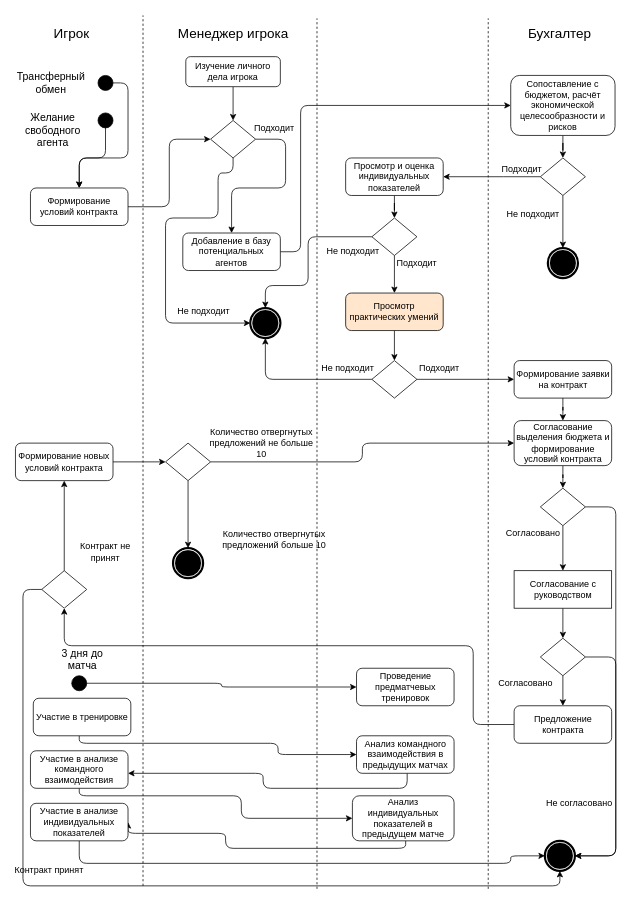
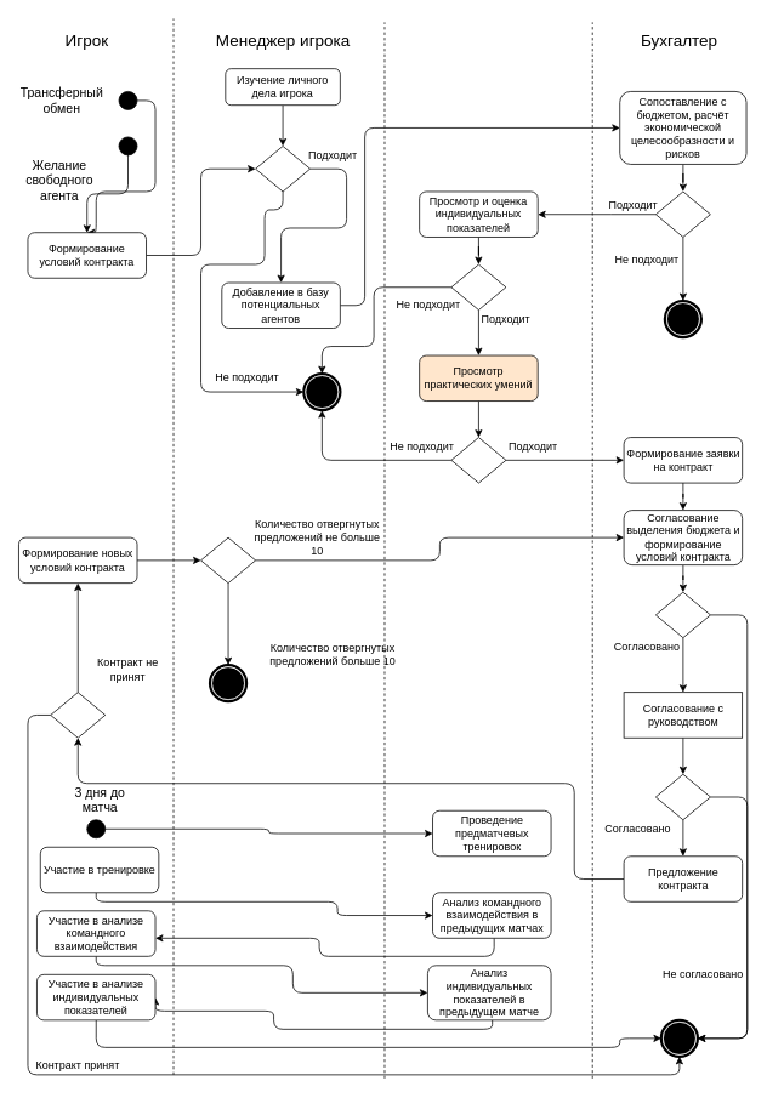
  <mxCell id="0" />
  <mxCell id="1" parent="0" />
  <mxCell id="2" value="&lt;font style=&quot;font-size: 18px&quot;&gt;Игрок&lt;/font&gt;" style="text;html=1;strokeColor=none;fillColor=none;align=center;verticalAlign=middle;whiteSpace=wrap;rounded=0;" vertex="1" parent="1"><mxGeometry x="40" y="30" width="110" height="30" as="geometry" /></mxCell>
  <mxCell id="3" value="&lt;font style=&quot;font-size: 18px&quot;&gt;Менеджер игрока&lt;/font&gt;" style="text;html=1;strokeColor=none;fillColor=none;align=center;verticalAlign=middle;whiteSpace=wrap;rounded=0;" vertex="1" parent="1"><mxGeometry x="230.5" y="30" width="159" height="30" as="geometry" /></mxCell>
  <mxCell id="4" value="&lt;font style=&quot;font-size: 18px&quot;&gt;Бухгалтер&lt;/font&gt;" style="text;html=1;strokeColor=none;fillColor=none;align=center;verticalAlign=middle;whiteSpace=wrap;rounded=0;" vertex="1" parent="1"><mxGeometry x="680" y="30" width="131" height="30" as="geometry" /></mxCell>
  <mxCell id="5" value="" style="endArrow=none;dashed=1;html=1;" edge="1" parent="1"><mxGeometry width="50" height="50" relative="1" as="geometry"><mxPoint x="190" y="1180" as="sourcePoint" /><mxPoint x="190" as="targetPoint" y="20" /></mxGeometry></mxCell>
  <mxCell id="6" value="" style="endArrow=none;dashed=1;html=1;" edge="1" parent="1"><mxGeometry width="50" height="50" relative="1" as="geometry"><mxPoint x="421.82" y="1184" as="sourcePoint" /><mxPoint x="421.82" y="24" as="targetPoint" /></mxGeometry></mxCell>
  <mxCell id="7" style="edgeStyle=orthogonalEdgeStyle;rounded=1;orthogonalLoop=1;jettySize=auto;html=1;entryX=0.5;entryY=0;entryDx=0;entryDy=0;" edge="1" parent="1" source="8" target="62"><mxGeometry relative="1" as="geometry"><Array as="points"><mxPoint x="170" y="110" /><mxPoint x="170" y="210" /><mxPoint x="105" y="210" /></Array></mxGeometry></mxCell>
  <mxCell id="8" value="" style="shape=mxgraph.bpmn.shape;html=1;verticalLabelPosition=bottom;labelBackgroundColor=#ffffff;verticalAlign=top;align=center;perimeter=ellipsePerimeter;outlineConnect=0;outline=standard;symbol=general;fillColor=#000000;" vertex="1" parent="1"><mxGeometry x="130" y="100" width="20" height="20" as="geometry" /></mxCell>
  <mxCell id="9" value="&lt;font style=&quot;font-size: 14px&quot;&gt;Трансферный обмен&lt;/font&gt;" style="text;html=1;strokeColor=none;fillColor=none;align=center;verticalAlign=middle;whiteSpace=wrap;rounded=0;" vertex="1" parent="1"><mxGeometry x="20" y="95" width="95" height="30" as="geometry" /></mxCell>
  <mxCell id="10" style="edgeStyle=orthogonalEdgeStyle;rounded=1;orthogonalLoop=1;jettySize=auto;html=1;entryX=0.5;entryY=0;entryDx=0;entryDy=0;" edge="1" parent="1" source="11" target="62"><mxGeometry relative="1" as="geometry" /></mxCell>
  <mxCell id="11" value="" style="shape=mxgraph.bpmn.shape;html=1;verticalLabelPosition=bottom;labelBackgroundColor=#ffffff;verticalAlign=top;align=center;perimeter=ellipsePerimeter;outlineConnect=0;outline=standard;symbol=general;fillColor=#000000;" vertex="1" parent="1"><mxGeometry x="130" y="150" width="20" height="20" as="geometry" /></mxCell>
- <mxCell id="12" value="&lt;font style=&quot;font-size: 14px&quot;&gt;Желание свободного агента&lt;/font&gt;" style="text;html=1;strokeColor=none;fillColor=none;align=center;verticalAlign=middle;whiteSpace=wrap;rounded=0;" vertex="1" parent="1"><mxGeometry x="20" y="145" width="100" height="55" as="geometry" /></mxCell>
+ <mxCell id="12" value="&lt;font style=&quot;font-size: 14px&quot;&gt;Желание свободного агента&lt;/font&gt;" style="text;html=1;strokeColor=none;fillColor=none;align=center;verticalAlign=middle;whiteSpace=wrap;rounded=0;" vertex="1" parent="1"><mxGeometry x="15" y="170" width="100" height="55" as="geometry" /></mxCell>
  <mxCell id="13" style="edgeStyle=orthogonalEdgeStyle;rounded=0;orthogonalLoop=1;jettySize=auto;html=1;entryX=0.5;entryY=0;entryDx=0;entryDy=0;" edge="1" parent="1" source="14" target="19"><mxGeometry relative="1" as="geometry" /></mxCell>
  <mxCell id="14" value="Изучение личного дела игрока" style="rounded=1;whiteSpace=wrap;html=1;" vertex="1" parent="1"><mxGeometry x="247" y="75" width="126" height="40" as="geometry" /></mxCell>
  <mxCell id="15" value="" style="endArrow=none;dashed=1;html=1;" edge="1" parent="1"><mxGeometry width="50" height="50" relative="1" as="geometry"><mxPoint x="650" y="1184" as="sourcePoint" /><mxPoint x="650" y="24" as="targetPoint" /></mxGeometry></mxCell>
  <mxCell id="16" value="" style="shape=mxgraph.bpmn.shape;html=1;verticalLabelPosition=bottom;labelBackgroundColor=#ffffff;verticalAlign=top;align=center;perimeter=ellipsePerimeter;outlineConnect=0;outline=end;symbol=terminate;" vertex="1" parent="1"><mxGeometry x="725.5" y="1120" width="40" height="40" as="geometry" /></mxCell>
  <mxCell id="17" style="edgeStyle=orthogonalEdgeStyle;rounded=1;orthogonalLoop=1;jettySize=auto;html=1;entryX=0.5;entryY=0;entryDx=0;entryDy=0;" edge="1" parent="1" source="19" target="21"><mxGeometry relative="1" as="geometry"><Array as="points"><mxPoint x="380" y="185" /><mxPoint x="380" y="250" /><mxPoint x="308" y="250" /></Array></mxGeometry></mxCell>
  <mxCell id="18" style="edgeStyle=orthogonalEdgeStyle;rounded=1;orthogonalLoop=1;jettySize=auto;html=1;entryX=0;entryY=0.5;entryDx=0;entryDy=0;exitX=0.5;exitY=1;exitDx=0;exitDy=0;" edge="1" parent="1" source="19" target="70"><mxGeometry relative="1" as="geometry"><Array as="points"><mxPoint x="310" y="230" /><mxPoint x="290" y="230" /><mxPoint x="290" y="290" /><mxPoint x="220" y="290" /><mxPoint x="220" y="430" /></Array></mxGeometry></mxCell>
  <mxCell id="19" value="" style="rhombus;whiteSpace=wrap;html=1;fillColor=#FFFFFF;" vertex="1" parent="1"><mxGeometry x="280" y="160" width="60" height="50" as="geometry" /></mxCell>
  <mxCell id="20" style="edgeStyle=orthogonalEdgeStyle;rounded=1;orthogonalLoop=1;jettySize=auto;html=1;entryX=0;entryY=0.5;entryDx=0;entryDy=0;exitX=1;exitY=0.5;exitDx=0;exitDy=0;" edge="1" parent="1" source="21" target="24"><mxGeometry relative="1" as="geometry"><Array as="points"><mxPoint x="400" y="335" /><mxPoint x="400" y="140" /></Array></mxGeometry></mxCell>
  <mxCell id="21" value="Добавление в базу потенциальных агентов" style="rounded=1;whiteSpace=wrap;html=1;fillColor=#FFFFFF;" vertex="1" parent="1"><mxGeometry x="243" y="310" width="130" height="50" as="geometry" /></mxCell>
  <mxCell id="22" value="Подходит" style="text;html=1;strokeColor=none;fillColor=none;align=center;verticalAlign=middle;whiteSpace=wrap;rounded=0;" vertex="1" parent="1"><mxGeometry x="339.5" y="160" width="50" height="20" as="geometry" /></mxCell>
  <mxCell id="23" style="edgeStyle=orthogonalEdgeStyle;rounded=0;orthogonalLoop=1;jettySize=auto;html=1;entryX=0.5;entryY=0;entryDx=0;entryDy=0;" edge="1" parent="1" source="24" target="27"><mxGeometry relative="1" as="geometry"><mxPoint x="749.5" y="210" as="targetPoint" /></mxGeometry></mxCell>
  <mxCell id="24" value="Сопоставление с бюджетом, расчёт экономической целесообразности и рисков" style="rounded=1;whiteSpace=wrap;html=1;fillColor=#FFFFFF;" vertex="1" parent="1"><mxGeometry x="680" y="100" width="139" height="80" as="geometry" /></mxCell>
  <mxCell id="25" style="edgeStyle=orthogonalEdgeStyle;rounded=1;orthogonalLoop=1;jettySize=auto;html=1;entryX=1;entryY=0.5;entryDx=0;entryDy=0;" edge="1" parent="1" source="27" target="30"><mxGeometry relative="1" as="geometry"><Array as="points"><mxPoint x="660" y="235" /><mxPoint x="660" y="235" /></Array></mxGeometry></mxCell>
  <mxCell id="26" style="edgeStyle=orthogonalEdgeStyle;rounded=1;orthogonalLoop=1;jettySize=auto;html=1;entryX=0.5;entryY=0;entryDx=0;entryDy=0;" edge="1" parent="1" source="27" target="74"><mxGeometry relative="1" as="geometry" /></mxCell>
  <mxCell id="27" value="" style="rhombus;whiteSpace=wrap;html=1;fillColor=#FFFFFF;" vertex="1" parent="1"><mxGeometry x="719.5" y="210" width="60" height="50" as="geometry" /></mxCell>
  <mxCell id="28" value="Подходит" style="text;html=1;strokeColor=none;fillColor=none;align=center;verticalAlign=middle;whiteSpace=wrap;rounded=0;" vertex="1" parent="1"><mxGeometry x="669.5" y="215" width="50" height="20" as="geometry" /></mxCell>
  <mxCell id="29" style="edgeStyle=orthogonalEdgeStyle;rounded=0;orthogonalLoop=1;jettySize=auto;html=1;entryX=0.5;entryY=0;entryDx=0;entryDy=0;" edge="1" parent="1" source="30" target="33"><mxGeometry relative="1" as="geometry" /></mxCell>
  <mxCell id="30" value="Просмотр и оценка индивидуальных показателей" style="rounded=1;whiteSpace=wrap;html=1;fillColor=#FFFFFF;" vertex="1" parent="1"><mxGeometry x="460" y="210" width="130" height="50" as="geometry" /></mxCell>
  <mxCell id="31" style="edgeStyle=orthogonalEdgeStyle;rounded=0;orthogonalLoop=1;jettySize=auto;html=1;entryX=0.5;entryY=0;entryDx=0;entryDy=0;" edge="1" parent="1" source="33" target="35"><mxGeometry relative="1" as="geometry" /></mxCell>
  <mxCell id="32" style="edgeStyle=orthogonalEdgeStyle;rounded=1;orthogonalLoop=1;jettySize=auto;html=1;entryX=0.5;entryY=0;entryDx=0;entryDy=0;exitX=0;exitY=0.5;exitDx=0;exitDy=0;" edge="1" parent="1" source="33" target="70"><mxGeometry relative="1" as="geometry"><Array as="points"><mxPoint x="410" y="315" /><mxPoint x="410" y="380" /><mxPoint x="353" y="380" /></Array></mxGeometry></mxCell>
  <mxCell id="33" value="" style="rhombus;whiteSpace=wrap;html=1;fillColor=#FFFFFF;" vertex="1" parent="1"><mxGeometry x="495" y="290" width="60" height="50" as="geometry" /></mxCell>
  <mxCell id="34" style="edgeStyle=orthogonalEdgeStyle;rounded=1;orthogonalLoop=1;jettySize=auto;html=1;entryX=0.5;entryY=0;entryDx=0;entryDy=0;" edge="1" parent="1" source="35" target="39"><mxGeometry relative="1" as="geometry" /></mxCell>
  <mxCell id="35" value="Просмотр практических умений" style="rounded=1;whiteSpace=wrap;html=1;fillColor=#ffe6cc;" vertex="1" parent="1"><mxGeometry x="460" y="390" width="130" height="50" as="geometry" /></mxCell>
  <mxCell id="36" value="Подходит" style="text;html=1;strokeColor=none;fillColor=none;align=center;verticalAlign=middle;whiteSpace=wrap;rounded=0;" vertex="1" parent="1"><mxGeometry x="530" y="340" width="50" height="20" as="geometry" /></mxCell>
  <mxCell id="37" style="edgeStyle=orthogonalEdgeStyle;rounded=1;orthogonalLoop=1;jettySize=auto;html=1;entryX=0;entryY=0.5;entryDx=0;entryDy=0;" edge="1" parent="1" source="39" target="41"><mxGeometry relative="1" as="geometry" /></mxCell>
  <mxCell id="38" style="edgeStyle=orthogonalEdgeStyle;rounded=1;orthogonalLoop=1;jettySize=auto;html=1;entryX=0.5;entryY=1;entryDx=0;entryDy=0;" edge="1" parent="1" source="39" target="70"><mxGeometry relative="1" as="geometry" /></mxCell>
  <mxCell id="39" value="" style="rhombus;whiteSpace=wrap;html=1;fillColor=#FFFFFF;" vertex="1" parent="1"><mxGeometry x="495" y="480" width="60" height="50" as="geometry" /></mxCell>
  <mxCell id="40" style="edgeStyle=orthogonalEdgeStyle;rounded=1;orthogonalLoop=1;jettySize=auto;html=1;entryX=0.5;entryY=0;entryDx=0;entryDy=0;" edge="1" parent="1" source="41" target="43"><mxGeometry relative="1" as="geometry" /></mxCell>
  <mxCell id="41" value="Формирование заявки на контракт" style="rounded=1;whiteSpace=wrap;html=1;fillColor=#FFFFFF;" vertex="1" parent="1"><mxGeometry x="684.5" y="480" width="130" height="50" as="geometry" /></mxCell>
  <mxCell id="42" style="edgeStyle=orthogonalEdgeStyle;rounded=1;orthogonalLoop=1;jettySize=auto;html=1;entryX=0.5;entryY=0;entryDx=0;entryDy=0;" edge="1" parent="1" source="43" target="46"><mxGeometry relative="1" as="geometry" /></mxCell>
  <mxCell id="43" value="Согласование выделения бюджета и формирование условий контракта" style="rounded=1;whiteSpace=wrap;html=1;fillColor=#FFFFFF;" vertex="1" parent="1"><mxGeometry x="684.5" y="560" width="130" height="60" as="geometry" /></mxCell>
  <mxCell id="44" style="edgeStyle=orthogonalEdgeStyle;rounded=1;orthogonalLoop=1;jettySize=auto;html=1;entryX=0.5;entryY=0;entryDx=0;entryDy=0;" edge="1" parent="1" source="46" target="50"><mxGeometry relative="1" as="geometry" /></mxCell>
  <mxCell id="45" style="edgeStyle=orthogonalEdgeStyle;rounded=1;orthogonalLoop=1;jettySize=auto;html=1;entryX=1;entryY=0.5;entryDx=0;entryDy=0;" edge="1" parent="1" source="46" target="16"><mxGeometry relative="1" as="geometry"><Array as="points"><mxPoint x="820" y="675" /><mxPoint x="820" y="1140" /></Array></mxGeometry></mxCell>
  <mxCell id="46" value="" style="rhombus;whiteSpace=wrap;html=1;fillColor=#FFFFFF;" vertex="1" parent="1"><mxGeometry x="719.5" y="650" width="60" height="50" as="geometry" /></mxCell>
  <mxCell id="47" value="Подходит" style="text;html=1;strokeColor=none;fillColor=none;align=center;verticalAlign=middle;whiteSpace=wrap;rounded=0;" vertex="1" parent="1"><mxGeometry x="560" y="480" width="50" height="20" as="geometry" /></mxCell>
  <mxCell id="48" value="Согласовано" style="text;html=1;strokeColor=none;fillColor=none;align=center;verticalAlign=middle;whiteSpace=wrap;rounded=0;" vertex="1" parent="1"><mxGeometry x="669.5" y="700" width="80" height="20" as="geometry" /></mxCell>
  <mxCell id="49" style="edgeStyle=orthogonalEdgeStyle;rounded=1;orthogonalLoop=1;jettySize=auto;html=1;entryX=0.5;entryY=0;entryDx=0;entryDy=0;" edge="1" parent="1" source="50" target="53"><mxGeometry relative="1" as="geometry" /></mxCell>
  <mxCell id="50" value="Согласование с руководством" style="whiteSpace=wrap;html=1;fillColor=#FFFFFF;rounded=0;" vertex="1" parent="1"><mxGeometry x="684.5" y="760" width="130" height="50" as="geometry" /></mxCell>
  <mxCell id="51" style="edgeStyle=orthogonalEdgeStyle;rounded=1;orthogonalLoop=1;jettySize=auto;html=1;entryX=0.5;entryY=0;entryDx=0;entryDy=0;" edge="1" parent="1" source="53" target="56"><mxGeometry relative="1" as="geometry" /></mxCell>
  <mxCell id="52" style="edgeStyle=orthogonalEdgeStyle;rounded=1;orthogonalLoop=1;jettySize=auto;html=1;entryX=1;entryY=0.5;entryDx=0;entryDy=0;" edge="1" parent="1" source="53" target="16"><mxGeometry relative="1" as="geometry"><Array as="points"><mxPoint x="820" y="875" /><mxPoint x="820" y="1140" /></Array></mxGeometry></mxCell>
  <mxCell id="53" value="" style="rhombus;whiteSpace=wrap;html=1;fillColor=#FFFFFF;" vertex="1" parent="1"><mxGeometry x="719.5" y="850" width="60" height="50" as="geometry" /></mxCell>
  <mxCell id="54" value="Согласовано" style="text;html=1;strokeColor=none;fillColor=none;align=center;verticalAlign=middle;whiteSpace=wrap;rounded=0;" vertex="1" parent="1"><mxGeometry x="660" y="900" width="80" height="20" as="geometry" /></mxCell>
  <mxCell id="55" style="edgeStyle=orthogonalEdgeStyle;rounded=1;orthogonalLoop=1;jettySize=auto;html=1;entryX=0.5;entryY=1;entryDx=0;entryDy=0;" edge="1" parent="1" source="56" target="59"><mxGeometry relative="1" as="geometry"><Array as="points"><mxPoint x="630" y="965" /><mxPoint x="630" y="860" /><mxPoint x="85" y="860" /></Array></mxGeometry></mxCell>
  <mxCell id="56" value="Предложение контракта" style="rounded=1;whiteSpace=wrap;html=1;fillColor=#FFFFFF;" vertex="1" parent="1"><mxGeometry x="684.5" y="940" width="130" height="50" as="geometry" /></mxCell>
  <mxCell id="57" style="edgeStyle=orthogonalEdgeStyle;rounded=1;orthogonalLoop=1;jettySize=auto;html=1;entryX=0.5;entryY=1;entryDx=0;entryDy=0;" edge="1" parent="1" source="59" target="16"><mxGeometry relative="1" as="geometry"><Array as="points"><mxPoint x="30" y="785" /><mxPoint x="30" y="1180" /><mxPoint x="746" y="1180" /></Array></mxGeometry></mxCell>
  <mxCell id="58" style="edgeStyle=orthogonalEdgeStyle;rounded=1;orthogonalLoop=1;jettySize=auto;html=1;entryX=0.5;entryY=1;entryDx=0;entryDy=0;" edge="1" parent="1" source="59" target="68"><mxGeometry relative="1" as="geometry" /></mxCell>
  <mxCell id="59" value="" style="rhombus;whiteSpace=wrap;html=1;fillColor=#FFFFFF;" vertex="1" parent="1"><mxGeometry x="55" y="760" width="60" height="50" as="geometry" /></mxCell>
- <mxCell id="60" value="Контракт принят" style="text;html=1;strokeColor=none;fillColor=none;align=center;verticalAlign=middle;whiteSpace=wrap;rounded=0;" vertex="1" parent="1"><mxGeometry x="10" y="1150" width="110" height="20" as="geometry" /></mxCell>
+ <mxCell id="60" value="Контракт принят" style="text;html=1;strokeColor=none;fillColor=none;align=center;verticalAlign=middle;whiteSpace=wrap;rounded=0;" vertex="1" parent="1"><mxGeometry x="30" y="1160" width="110" height="20" as="geometry" /></mxCell>
  <mxCell id="61" style="edgeStyle=orthogonalEdgeStyle;rounded=1;orthogonalLoop=1;jettySize=auto;html=1;entryX=0;entryY=0.5;entryDx=0;entryDy=0;" edge="1" parent="1" source="62" target="19"><mxGeometry relative="1" as="geometry" /></mxCell>
- <mxCell id="62" value="Формирование условий контракта" style="rounded=1;whiteSpace=wrap;html=1;fillColor=#FFFFFF;" vertex="1" parent="1"><mxGeometry x="40" y="250" width="130" height="50" as="geometry" /></mxCell>
+ <mxCell id="62" value="Формирование условий контракта" style="rounded=1;whiteSpace=wrap;html=1;fillColor=#FFFFFF;" vertex="1" parent="1"><mxGeometry x="30" y="255" width="130" height="50" as="geometry" /></mxCell>
  <mxCell id="63" value="Контракт не принят" style="text;html=1;strokeColor=none;fillColor=none;align=center;verticalAlign=middle;whiteSpace=wrap;rounded=0;" vertex="1" parent="1"><mxGeometry x="85" y="725" width="110" height="20" as="geometry" /></mxCell>
  <mxCell id="64" style="edgeStyle=orthogonalEdgeStyle;rounded=1;orthogonalLoop=1;jettySize=auto;html=1;entryX=0;entryY=0.5;entryDx=0;entryDy=0;" edge="1" parent="1" source="66" target="43"><mxGeometry relative="1" as="geometry" /></mxCell>
  <mxCell id="65" style="edgeStyle=orthogonalEdgeStyle;rounded=1;orthogonalLoop=1;jettySize=auto;html=1;entryX=0.5;entryY=0;entryDx=0;entryDy=0;" edge="1" parent="1" source="66" target="77"><mxGeometry relative="1" as="geometry" /></mxCell>
  <mxCell id="66" value="" style="rhombus;whiteSpace=wrap;html=1;fillColor=#FFFFFF;" vertex="1" parent="1"><mxGeometry x="220" y="590" width="60" height="50" as="geometry" /></mxCell>
  <mxCell id="67" style="edgeStyle=orthogonalEdgeStyle;rounded=1;orthogonalLoop=1;jettySize=auto;html=1;entryX=0;entryY=0.5;entryDx=0;entryDy=0;" edge="1" parent="1" source="68" target="66"><mxGeometry relative="1" as="geometry" /></mxCell>
  <mxCell id="68" value="Формирование новых условий контракта" style="rounded=1;whiteSpace=wrap;html=1;fillColor=#FFFFFF;" vertex="1" parent="1"><mxGeometry x="20" y="590" width="130" height="50" as="geometry" /></mxCell>
  <mxCell id="69" value="Количество отвергнутых предложений не больше 10" style="text;html=1;strokeColor=none;fillColor=none;align=center;verticalAlign=middle;whiteSpace=wrap;rounded=0;" vertex="1" parent="1"><mxGeometry x="273" y="572.5" width="150" height="35" as="geometry" /></mxCell>
  <mxCell id="70" value="" style="shape=mxgraph.bpmn.shape;html=1;verticalLabelPosition=bottom;labelBackgroundColor=#ffffff;verticalAlign=top;align=center;perimeter=ellipsePerimeter;outlineConnect=0;outline=end;symbol=terminate;" vertex="1" parent="1"><mxGeometry x="333" y="410" width="40" height="40" as="geometry" /></mxCell>
  <mxCell id="71" value="Не подходит" style="text;html=1;strokeColor=none;fillColor=none;align=center;verticalAlign=middle;whiteSpace=wrap;rounded=0;" vertex="1" parent="1"><mxGeometry x="230.5" y="405" width="80" height="20" as="geometry" /></mxCell>
  <mxCell id="72" value="Не подходит" style="text;html=1;strokeColor=none;fillColor=none;align=center;verticalAlign=middle;whiteSpace=wrap;rounded=0;" vertex="1" parent="1"><mxGeometry x="430" y="325" width="80" height="20" as="geometry" /></mxCell>
  <mxCell id="73" value="Не подходит" style="text;html=1;strokeColor=none;fillColor=none;align=center;verticalAlign=middle;whiteSpace=wrap;rounded=0;" vertex="1" parent="1"><mxGeometry x="423" y="480" width="80" height="20" as="geometry" /></mxCell>
  <mxCell id="74" value="" style="shape=mxgraph.bpmn.shape;html=1;verticalLabelPosition=bottom;labelBackgroundColor=#ffffff;verticalAlign=top;align=center;perimeter=ellipsePerimeter;outlineConnect=0;outline=end;symbol=terminate;" vertex="1" parent="1"><mxGeometry x="729.5" y="330" width="40" height="40" as="geometry" /></mxCell>
  <mxCell id="75" value="Не подходит" style="text;html=1;strokeColor=none;fillColor=none;align=center;verticalAlign=middle;whiteSpace=wrap;rounded=0;" vertex="1" parent="1"><mxGeometry x="669.5" y="270" width="80" height="30" as="geometry" /></mxCell>
  <mxCell id="76" value="Не согласовано" style="text;html=1;strokeColor=none;fillColor=none;align=center;verticalAlign=middle;whiteSpace=wrap;rounded=0;" vertex="1" parent="1"><mxGeometry x="724.25" y="1060" width="94.75" height="20" as="geometry" /></mxCell>
  <mxCell id="77" value="" style="shape=mxgraph.bpmn.shape;html=1;verticalLabelPosition=bottom;labelBackgroundColor=#ffffff;verticalAlign=top;align=center;perimeter=ellipsePerimeter;outlineConnect=0;outline=end;symbol=terminate;" vertex="1" parent="1"><mxGeometry x="230" y="730" width="40" height="40" as="geometry" /></mxCell>
  <mxCell id="78" value="Количество отвергнутых предложений больше 10" style="text;html=1;strokeColor=none;fillColor=none;align=center;verticalAlign=middle;whiteSpace=wrap;rounded=0;" vertex="1" parent="1"><mxGeometry x="290" y="700" width="150" height="35" as="geometry" /></mxCell>
  <mxCell id="79" style="edgeStyle=orthogonalEdgeStyle;rounded=1;orthogonalLoop=1;jettySize=auto;html=1;entryX=0;entryY=0.5;entryDx=0;entryDy=0;" edge="1" parent="1" source="80" target="82"><mxGeometry relative="1" as="geometry" /></mxCell>
  <mxCell id="80" value="" style="shape=mxgraph.bpmn.shape;html=1;verticalLabelPosition=bottom;labelBackgroundColor=#ffffff;verticalAlign=top;align=center;perimeter=ellipsePerimeter;outlineConnect=0;outline=standard;symbol=general;fillColor=#000000;" vertex="1" parent="1"><mxGeometry x="95" y="900" width="20" height="20" as="geometry" /></mxCell>
  <mxCell id="81" value="&lt;font style=&quot;font-size: 14px&quot;&gt;3 дня до матча&lt;/font&gt;" style="text;html=1;strokeColor=none;fillColor=none;align=center;verticalAlign=middle;whiteSpace=wrap;rounded=0;" vertex="1" parent="1"><mxGeometry x="77.5" y="870" width="62.5" height="15" as="geometry" /></mxCell>
  <mxCell id="82" value="Проведение предматчевых тренировок" style="rounded=1;whiteSpace=wrap;html=1;fillColor=#FFFFFF;" vertex="1" parent="1"><mxGeometry x="474.5" y="890" width="130" height="50" as="geometry" /></mxCell>
  <mxCell id="83" style="edgeStyle=orthogonalEdgeStyle;rounded=1;orthogonalLoop=1;jettySize=auto;html=1;entryX=1;entryY=0.6;entryDx=0;entryDy=0;entryPerimeter=0;" edge="1" parent="1" source="84" target="90"><mxGeometry relative="1" as="geometry"><Array as="points"><mxPoint x="542" y="1050" /><mxPoint x="350" y="1050" /><mxPoint x="350" y="1030" /></Array></mxGeometry></mxCell>
  <mxCell id="84" value="Анализ командного взаимодействия в предыдущих матчах" style="rounded=1;whiteSpace=wrap;html=1;fillColor=#FFFFFF;" vertex="1" parent="1"><mxGeometry x="474.5" y="980" width="130" height="50" as="geometry" /></mxCell>
  <mxCell id="85" style="edgeStyle=orthogonalEdgeStyle;rounded=1;orthogonalLoop=1;jettySize=auto;html=1;entryX=1;entryY=0.5;entryDx=0;entryDy=0;" edge="1" parent="1" source="86" target="92"><mxGeometry relative="1" as="geometry"><Array as="points"><mxPoint x="540" y="1130" /><mxPoint x="300" y="1130" /><mxPoint x="300" y="1110" /><mxPoint x="170" y="1110" /></Array></mxGeometry></mxCell>
  <mxCell id="86" value="Анализ индивидуальных показателей в предыдущем матче" style="rounded=1;whiteSpace=wrap;html=1;fillColor=#FFFFFF;" vertex="1" parent="1"><mxGeometry x="469" y="1060" width="135.5" height="60" as="geometry" /></mxCell>
  <mxCell id="87" style="edgeStyle=orthogonalEdgeStyle;rounded=1;orthogonalLoop=1;jettySize=auto;html=1;entryX=0;entryY=0.5;entryDx=0;entryDy=0;" edge="1" parent="1" source="88" target="84"><mxGeometry relative="1" as="geometry"><Array as="points"><mxPoint x="105" y="990" /><mxPoint x="370" y="990" /><mxPoint x="370" y="1005" /></Array></mxGeometry></mxCell>
  <mxCell id="88" value="Участие в тренировке" style="rounded=1;whiteSpace=wrap;html=1;fillColor=#FFFFFF;" vertex="1" parent="1"><mxGeometry x="43.75" y="930" width="130" height="50" as="geometry" /></mxCell>
  <mxCell id="89" style="edgeStyle=orthogonalEdgeStyle;rounded=1;orthogonalLoop=1;jettySize=auto;html=1;entryX=0;entryY=0.5;entryDx=0;entryDy=0;" edge="1" parent="1" source="90" target="86"><mxGeometry relative="1" as="geometry"><Array as="points"><mxPoint x="105" y="1060" /><mxPoint x="321" y="1060" /><mxPoint x="321" y="1090" /></Array></mxGeometry></mxCell>
  <mxCell id="90" value="Участие в анализе командного взаимодействия" style="rounded=1;whiteSpace=wrap;html=1;fillColor=#FFFFFF;" vertex="1" parent="1"><mxGeometry x="40" y="1000" width="130" height="50" as="geometry" /></mxCell>
  <mxCell id="91" style="edgeStyle=orthogonalEdgeStyle;rounded=1;orthogonalLoop=1;jettySize=auto;html=1;entryX=0;entryY=0.5;entryDx=0;entryDy=0;" edge="1" parent="1" source="92" target="16"><mxGeometry relative="1" as="geometry"><Array as="points"><mxPoint x="105" y="1150" /><mxPoint x="680" y="1150" /><mxPoint x="680" y="1140" /></Array></mxGeometry></mxCell>
  <mxCell id="92" value="Участие в анализе индивидуальных показателей" style="rounded=1;whiteSpace=wrap;html=1;fillColor=#FFFFFF;" vertex="1" parent="1"><mxGeometry x="40" y="1070" width="130" height="50" as="geometry" /></mxCell>
